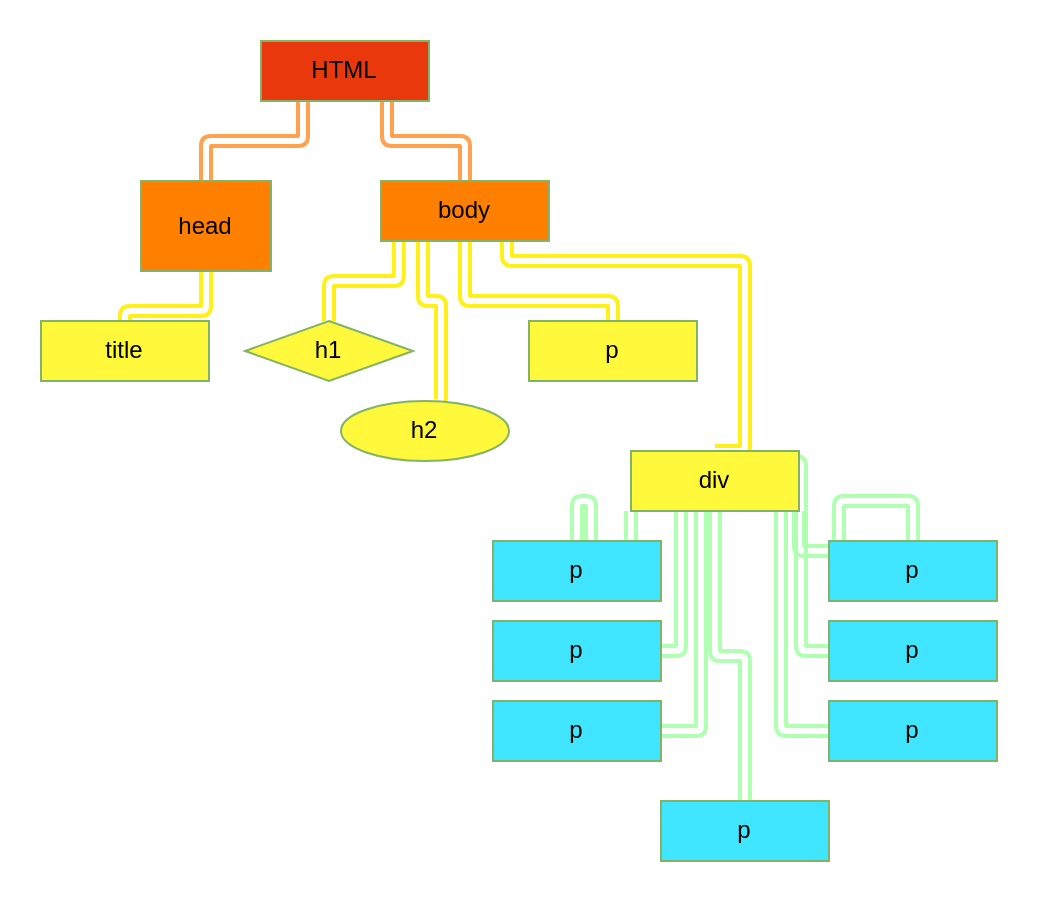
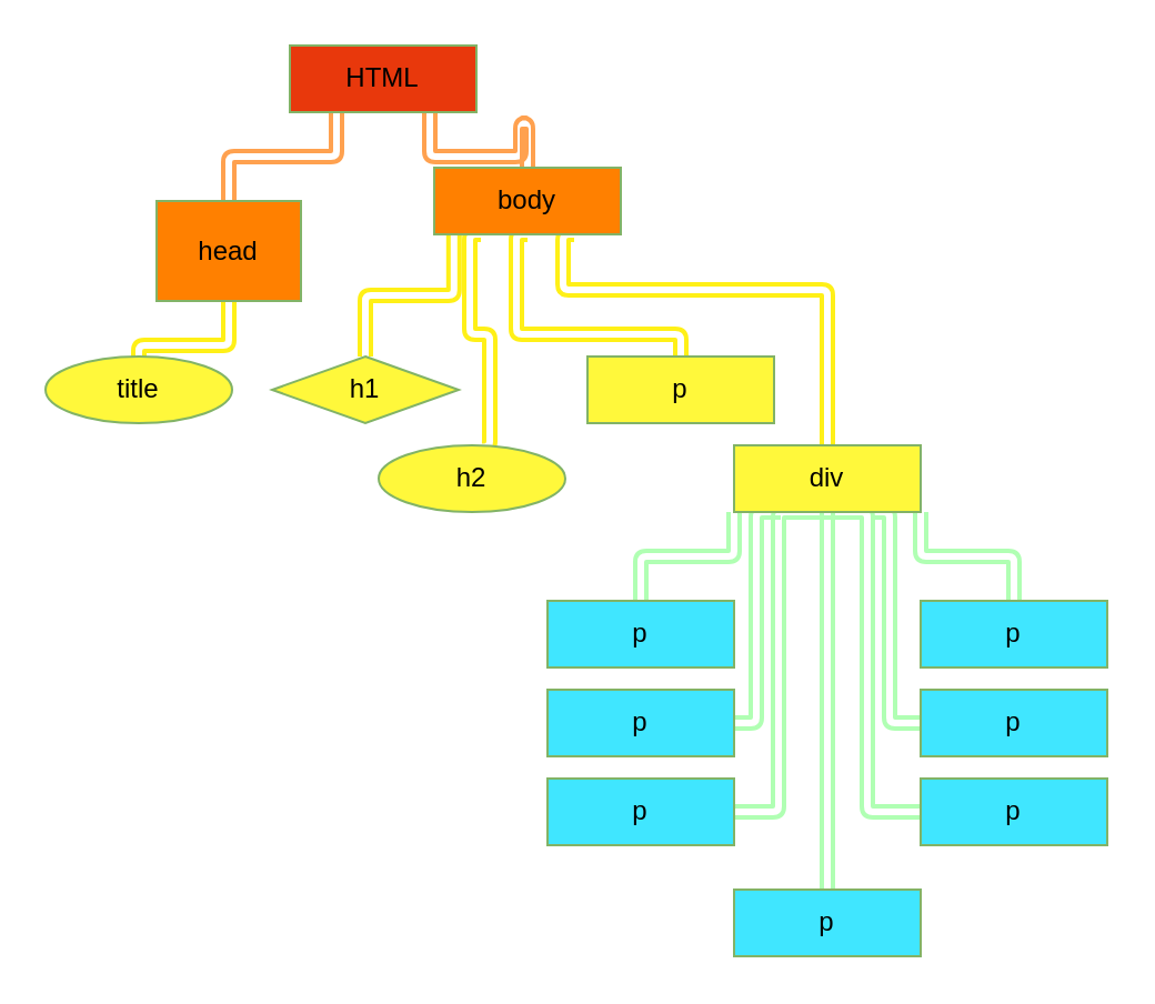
  <mxCell id="0" />
  <mxCell id="1" parent="0" />
  <mxCell id="2" style="edgeStyle=orthogonalEdgeStyle;rounded=1;orthogonalLoop=1;jettySize=auto;html=1;exitX=0.25;exitY=1;exitDx=0;exitDy=0;strokeWidth=2;shape=link;shadow=0;sketch=0;strokeColor=#FFA14F;" edge="1" parent="1" source="4" target="6"><mxGeometry relative="1" as="geometry" /></mxCell>
  <mxCell id="3" style="edgeStyle=orthogonalEdgeStyle;rounded=1;orthogonalLoop=1;jettySize=auto;html=1;exitX=0.75;exitY=1;exitDx=0;exitDy=0;entryX=0.5;entryY=0;entryDx=0;entryDy=0;strokeWidth=2;shape=link;shadow=0;sketch=0;strokeColor=#FFA14F;" edge="1" parent="1" source="4" target="12"><mxGeometry relative="1" as="geometry" /></mxCell>
  <mxCell id="4" value="HTML" style="rounded=0;whiteSpace=wrap;html=1;fillColor=#E8380C;strokeColor=#82b366;" vertex="1" parent="1"><mxGeometry x="130" y="20" width="84" height="30" as="geometry" /></mxCell>
  <mxCell id="5" style="edgeStyle=orthogonalEdgeStyle;rounded=1;orthogonalLoop=1;jettySize=auto;html=1;exitX=0.5;exitY=1;exitDx=0;exitDy=0;entryX=0.5;entryY=0;entryDx=0;entryDy=0;strokeWidth=2;shape=link;shadow=0;sketch=0;strokeColor=#FFF017;" edge="1" parent="1" source="6" target="7"><mxGeometry relative="1" as="geometry" /></mxCell>
  <mxCell id="6" value="head" style="rounded=0;whiteSpace=wrap;html=1;fillColor=#FF8000;strokeColor=#82b366;" vertex="1" parent="1"><mxGeometry x="70" y="90" width="65" height="45" as="geometry" /></mxCell>
- <mxCell id="7" value="title" style="rounded=0;whiteSpace=wrap;html=1;fillColor=#FFF83B;strokeColor=#82b366;" vertex="1" parent="1"><mxGeometry x="20" y="160" width="84" height="30" as="geometry" /></mxCell>
+ <mxCell id="7" value="title" style="ellipse;whiteSpace=wrap;html=1;fillColor=#FFF83B;strokeColor=#82b366;" vertex="1" parent="1"><mxGeometry x="20" y="160" width="84" height="30" as="geometry" /></mxCell>
  <mxCell id="8" style="edgeStyle=orthogonalEdgeStyle;rounded=1;orthogonalLoop=1;jettySize=auto;html=1;exitX=0.106;exitY=1.018;exitDx=0;exitDy=0;entryX=0.5;entryY=0;entryDx=0;entryDy=0;strokeWidth=2;shape=link;shadow=0;sketch=0;exitPerimeter=0;strokeColor=#FFF017;" edge="1" parent="1" source="12" target="13"><mxGeometry relative="1" as="geometry" /></mxCell>
  <mxCell id="9" style="edgeStyle=orthogonalEdgeStyle;rounded=1;orthogonalLoop=1;jettySize=auto;html=1;exitX=0.25;exitY=1;exitDx=0;exitDy=0;entryX=0.553;entryY=0.026;entryDx=0;entryDy=0;strokeWidth=2;shape=link;shadow=0;sketch=0;entryPerimeter=0;strokeColor=#FFF017;" edge="1" parent="1" source="12" target="14"><mxGeometry relative="1" as="geometry"><Array as="points"><mxPoint x="211" y="150" /><mxPoint x="220" y="150" /><mxPoint x="220" y="201" /></Array></mxGeometry></mxCell>
  <mxCell id="10" style="edgeStyle=orthogonalEdgeStyle;rounded=1;orthogonalLoop=1;jettySize=auto;html=1;exitX=0.5;exitY=1;exitDx=0;exitDy=0;entryX=0.5;entryY=0;entryDx=0;entryDy=0;strokeWidth=2;shape=link;shadow=0;sketch=0;strokeColor=#FFF017;" edge="1" parent="1" source="12" target="23"><mxGeometry relative="1" as="geometry"><Array as="points"><mxPoint x="232" y="150" /><mxPoint x="306" y="150" /></Array></mxGeometry></mxCell>
  <mxCell id="11" style="edgeStyle=orthogonalEdgeStyle;rounded=1;orthogonalLoop=1;jettySize=auto;html=1;exitX=0.75;exitY=1;exitDx=0;exitDy=0;entryX=0.5;entryY=0;entryDx=0;entryDy=0;strokeWidth=2;shape=link;shadow=0;sketch=0;strokeColor=#FFF017;" edge="1" parent="1" source="12" target="22"><mxGeometry relative="1" as="geometry"><Array as="points"><mxPoint x="253" y="130" /><mxPoint x="372" y="130" /></Array></mxGeometry></mxCell>
- <mxCell id="12" value="body" style="rounded=0;whiteSpace=wrap;html=1;fillColor=#FF8000;strokeColor=#82b366;" vertex="1" parent="1"><mxGeometry x="190" y="90" width="84" height="30" as="geometry" /></mxCell>
+ <mxCell id="12" value="body" style="rounded=0;whiteSpace=wrap;html=1;fillColor=#FF8000;strokeColor=#82b366;" vertex="1" parent="1"><mxGeometry x="195" y="75" width="84" height="30" as="geometry" /></mxCell>
  <mxCell id="13" value="h1" style="rhombus;whiteSpace=wrap;html=1;fillColor=#FFF83B;strokeColor=#82b366;" vertex="1" parent="1"><mxGeometry x="122" y="160" width="84" height="30" as="geometry" /></mxCell>
  <mxCell id="14" value="h2" style="ellipse;whiteSpace=wrap;html=1;fillColor=#FFF83B;strokeColor=#82b366;" vertex="1" parent="1"><mxGeometry x="170" y="200" width="84" height="30" as="geometry" /></mxCell>
  <mxCell id="15" style="edgeStyle=orthogonalEdgeStyle;rounded=1;orthogonalLoop=1;jettySize=auto;html=1;exitX=0;exitY=1;exitDx=0;exitDy=0;strokeWidth=2;shape=link;shadow=0;sketch=0;strokeColor=#B0FFB3;" edge="1" parent="1" source="22" target="24"><mxGeometry relative="1" as="geometry" /></mxCell>
  <mxCell id="16" style="edgeStyle=orthogonalEdgeStyle;rounded=1;orthogonalLoop=1;jettySize=auto;html=1;exitX=0.25;exitY=1;exitDx=0;exitDy=0;entryX=1;entryY=0.5;entryDx=0;entryDy=0;strokeWidth=2;shape=link;shadow=0;sketch=0;strokeColor=#B0FFB3;" edge="1" parent="1" source="22" target="26"><mxGeometry relative="1" as="geometry"><Array as="points"><mxPoint x="340" y="230" /><mxPoint x="340" y="325" /></Array></mxGeometry></mxCell>
  <mxCell id="17" style="edgeStyle=orthogonalEdgeStyle;rounded=1;orthogonalLoop=1;jettySize=auto;html=1;exitX=0.5;exitY=1;exitDx=0;exitDy=0;entryX=1;entryY=0.5;entryDx=0;entryDy=0;strokeWidth=2;shape=link;shadow=0;sketch=0;strokeColor=#B0FFB3;" edge="1" parent="1" source="22" target="27"><mxGeometry relative="1" as="geometry"><Array as="points"><mxPoint x="350" y="230" /><mxPoint x="350" y="365" /></Array></mxGeometry></mxCell>
  <mxCell id="18" style="edgeStyle=orthogonalEdgeStyle;rounded=1;orthogonalLoop=1;jettySize=auto;html=1;exitX=1;exitY=1;exitDx=0;exitDy=0;strokeWidth=2;shape=link;shadow=0;sketch=0;strokeColor=#B0FFB3;" edge="1" parent="1" source="22" target="28"><mxGeometry relative="1" as="geometry" /></mxCell>
  <mxCell id="19" style="edgeStyle=orthogonalEdgeStyle;rounded=1;orthogonalLoop=1;jettySize=auto;html=1;exitX=0.75;exitY=1;exitDx=0;exitDy=0;entryX=0;entryY=0.5;entryDx=0;entryDy=0;strokeWidth=2;shape=link;shadow=0;sketch=0;strokeColor=#B0FFB3;" edge="1" parent="1" source="22" target="29"><mxGeometry relative="1" as="geometry"><Array as="points"><mxPoint x="400" y="230" /><mxPoint x="400" y="325" /></Array></mxGeometry></mxCell>
  <mxCell id="20" style="edgeStyle=orthogonalEdgeStyle;rounded=1;orthogonalLoop=1;jettySize=auto;html=1;exitX=0.5;exitY=1;exitDx=0;exitDy=0;entryX=0;entryY=0.5;entryDx=0;entryDy=0;strokeWidth=2;shape=link;shadow=0;sketch=0;strokeColor=#B0FFB3;" edge="1" parent="1" source="22" target="30"><mxGeometry relative="1" as="geometry"><Array as="points"><mxPoint x="390" y="230" /><mxPoint x="390" y="365" /></Array></mxGeometry></mxCell>
  <mxCell id="21" value="" style="edgeStyle=orthogonalEdgeStyle;rounded=1;orthogonalLoop=1;jettySize=auto;html=1;entryX=0.5;entryY=0;entryDx=0;entryDy=0;strokeWidth=2;shape=link;shadow=0;sketch=0;strokeColor=#B0FFB3;" edge="1" parent="1" source="22" target="31"><mxGeometry relative="1" as="geometry"><mxPoint x="372" y="310" as="targetPoint" /></mxGeometry></mxCell>
- <mxCell id="22" value="div" style="rounded=0;whiteSpace=wrap;html=1;fillColor=#FFF83B;strokeColor=#82b366;" vertex="1" parent="1"><mxGeometry x="315" y="225" width="84" height="30" as="geometry" /></mxCell>
+ <mxCell id="22" value="div" style="rounded=0;whiteSpace=wrap;html=1;fillColor=#FFF83B;strokeColor=#82b366;" vertex="1" parent="1"><mxGeometry x="330" y="200" width="84" height="30" as="geometry" /></mxCell>
  <mxCell id="23" value="p" style="rounded=0;whiteSpace=wrap;html=1;fillColor=#FFF83B;strokeColor=#82b366;" vertex="1" parent="1"><mxGeometry x="264" y="160" width="84" height="30" as="geometry" /></mxCell>
  <mxCell id="24" value="p" style="rounded=0;whiteSpace=wrap;html=1;fillColor=#40E6FF;strokeColor=#82b366;" vertex="1" parent="1"><mxGeometry x="246" y="270" width="84" height="30" as="geometry" /></mxCell>
  <mxCell id="25" style="edgeStyle=orthogonalEdgeStyle;rounded=0;orthogonalLoop=1;jettySize=auto;html=1;exitX=0.5;exitY=1;exitDx=0;exitDy=0;" edge="1" parent="1" source="12" target="12"><mxGeometry relative="1" as="geometry" /></mxCell>
  <mxCell id="26" value="p" style="rounded=0;whiteSpace=wrap;html=1;fillColor=#40E6FF;strokeColor=#82b366;" vertex="1" parent="1"><mxGeometry x="246" y="310" width="84" height="30" as="geometry" /></mxCell>
  <mxCell id="27" value="p" style="rounded=0;whiteSpace=wrap;html=1;fillColor=#40E6FF;strokeColor=#82b366;" vertex="1" parent="1"><mxGeometry x="246" y="350" width="84" height="30" as="geometry" /></mxCell>
  <mxCell id="28" value="p" style="rounded=0;whiteSpace=wrap;html=1;fillColor=#40E6FF;strokeColor=#82b366;" vertex="1" parent="1"><mxGeometry x="414" y="270" width="84" height="30" as="geometry" /></mxCell>
  <mxCell id="29" value="p" style="rounded=0;whiteSpace=wrap;html=1;fillColor=#40E6FF;strokeColor=#82b366;" vertex="1" parent="1"><mxGeometry x="414" y="310" width="84" height="30" as="geometry" /></mxCell>
  <mxCell id="30" value="p" style="rounded=0;whiteSpace=wrap;html=1;fillColor=#40E6FF;strokeColor=#82b366;" vertex="1" parent="1"><mxGeometry x="414" y="350" width="84" height="30" as="geometry" /></mxCell>
  <mxCell id="31" value="p" style="rounded=0;whiteSpace=wrap;html=1;fillColor=#40E6FF;strokeColor=#82b366;" vertex="1" parent="1"><mxGeometry x="330" y="400" width="84" height="30" as="geometry" /></mxCell>
